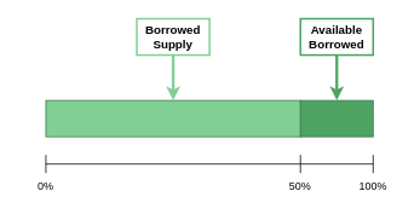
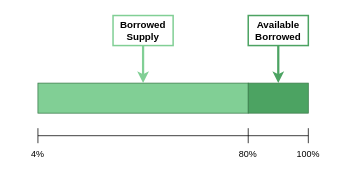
  <mxCell id="0" />
  <mxCell id="1" parent="0" />
  <mxCell id="2" value="" style="rounded=0;whiteSpace=wrap;html=1;fillColor=#81CF95;strokeColor=#397A49;" vertex="1" parent="1"><mxGeometry x="50" y="110" width="280" height="40" as="geometry" /></mxCell>
  <mxCell id="3" value="" style="rounded=0;whiteSpace=wrap;html=1;fillColor=#4CA362;strokeColor=#397A49;" vertex="1" parent="1"><mxGeometry x="330" y="110" width="80" height="40" as="geometry" /></mxCell>
  <mxCell id="4" value="" style="endArrow=none;html=1;rounded=0;" edge="1" parent="1"><mxGeometry width="50" height="50" relative="1" as="geometry"><mxPoint x="50" y="190" as="sourcePoint" /><mxPoint x="50" y="170" as="targetPoint" /></mxGeometry></mxCell>
  <mxCell id="5" value="" style="endArrow=none;html=1;rounded=0;" edge="1" parent="1"><mxGeometry width="50" height="50" relative="1" as="geometry"><mxPoint x="410" y="190" as="sourcePoint" /><mxPoint x="410" y="170" as="targetPoint" /></mxGeometry></mxCell>
  <mxCell id="6" value="" style="endArrow=none;html=1;rounded=0;startArrow=none;startFill=0;endFill=0;" edge="1" parent="1"><mxGeometry width="50" height="50" relative="1" as="geometry"><mxPoint x="50" y="180" as="sourcePoint" /><mxPoint x="410" y="180" as="targetPoint" /></mxGeometry></mxCell>
  <mxCell id="7" value="" style="endArrow=classic;html=1;rounded=0;strokeWidth=3;strokeColor=#81CF95;" edge="1" parent="1"><mxGeometry width="50" height="50" relative="1" as="geometry"><mxPoint x="190" y="60" as="sourcePoint" /><mxPoint x="190" y="110" as="targetPoint" /></mxGeometry></mxCell>
  <mxCell id="8" value="&lt;b style=&quot;font-size: 13px;&quot;&gt;Borrowed&lt;br&gt;Supply&lt;/b&gt;" style="rounded=0;whiteSpace=wrap;html=1;fillColor=none;strokeColor=#81CF95;strokeWidth=2;" vertex="1" parent="1"><mxGeometry x="150" y="20" width="80" height="40" as="geometry" /></mxCell>
  <mxCell id="9" value="" style="endArrow=classic;html=1;rounded=0;strokeWidth=3;strokeColor=#4CA362;" edge="1" parent="1"><mxGeometry width="50" height="50" relative="1" as="geometry"><mxPoint x="370" y="60" as="sourcePoint" /><mxPoint x="370" y="110" as="targetPoint" /></mxGeometry></mxCell>
  <mxCell id="10" value="&lt;b style=&quot;font-size: 13px;&quot;&gt;Available&lt;br&gt;Borrowed&lt;/b&gt;" style="rounded=0;whiteSpace=wrap;html=1;fillColor=none;strokeColor=#4CA362;strokeWidth=2;" vertex="1" parent="1"><mxGeometry x="330" y="20" width="80" height="40" as="geometry" /></mxCell>
  <mxCell id="11" value="" style="endArrow=none;html=1;rounded=0;" edge="1" parent="1"><mxGeometry width="50" height="50" relative="1" as="geometry"><mxPoint x="330" y="190" as="sourcePoint" /><mxPoint x="330" y="170" as="targetPoint" /></mxGeometry></mxCell>
  <mxCell id="12" value="100%" style="text;html=1;strokeColor=none;fillColor=none;align=center;verticalAlign=middle;whiteSpace=wrap;rounded=0;" vertex="1" parent="1"><mxGeometry x="380" y="190" width="60" height="30" as="geometry" /></mxCell>
- <mxCell id="13" value="50%" style="text;html=1;strokeColor=none;fillColor=none;align=center;verticalAlign=middle;whiteSpace=wrap;rounded=0;" vertex="1" parent="1"><mxGeometry x="300" y="190" width="60" height="30" as="geometry" /></mxCell>
- <mxCell id="14" value="0%" style="text;html=1;strokeColor=none;fillColor=none;align=center;verticalAlign=middle;whiteSpace=wrap;rounded=0;" vertex="1" parent="1"><mxGeometry x="20" y="190" width="60" height="30" as="geometry" /></mxCell>
+ <mxCell id="13" value="80%" style="text;html=1;strokeColor=none;fillColor=none;align=center;verticalAlign=middle;whiteSpace=wrap;rounded=0;" vertex="1" parent="1"><mxGeometry x="300" y="190" width="60" height="30" as="geometry" /></mxCell>
+ <mxCell id="14" value="4%" style="text;html=1;strokeColor=none;fillColor=none;align=center;verticalAlign=middle;whiteSpace=wrap;rounded=0;" vertex="1" parent="1"><mxGeometry x="20" y="190" width="60" height="30" as="geometry" /></mxCell>
